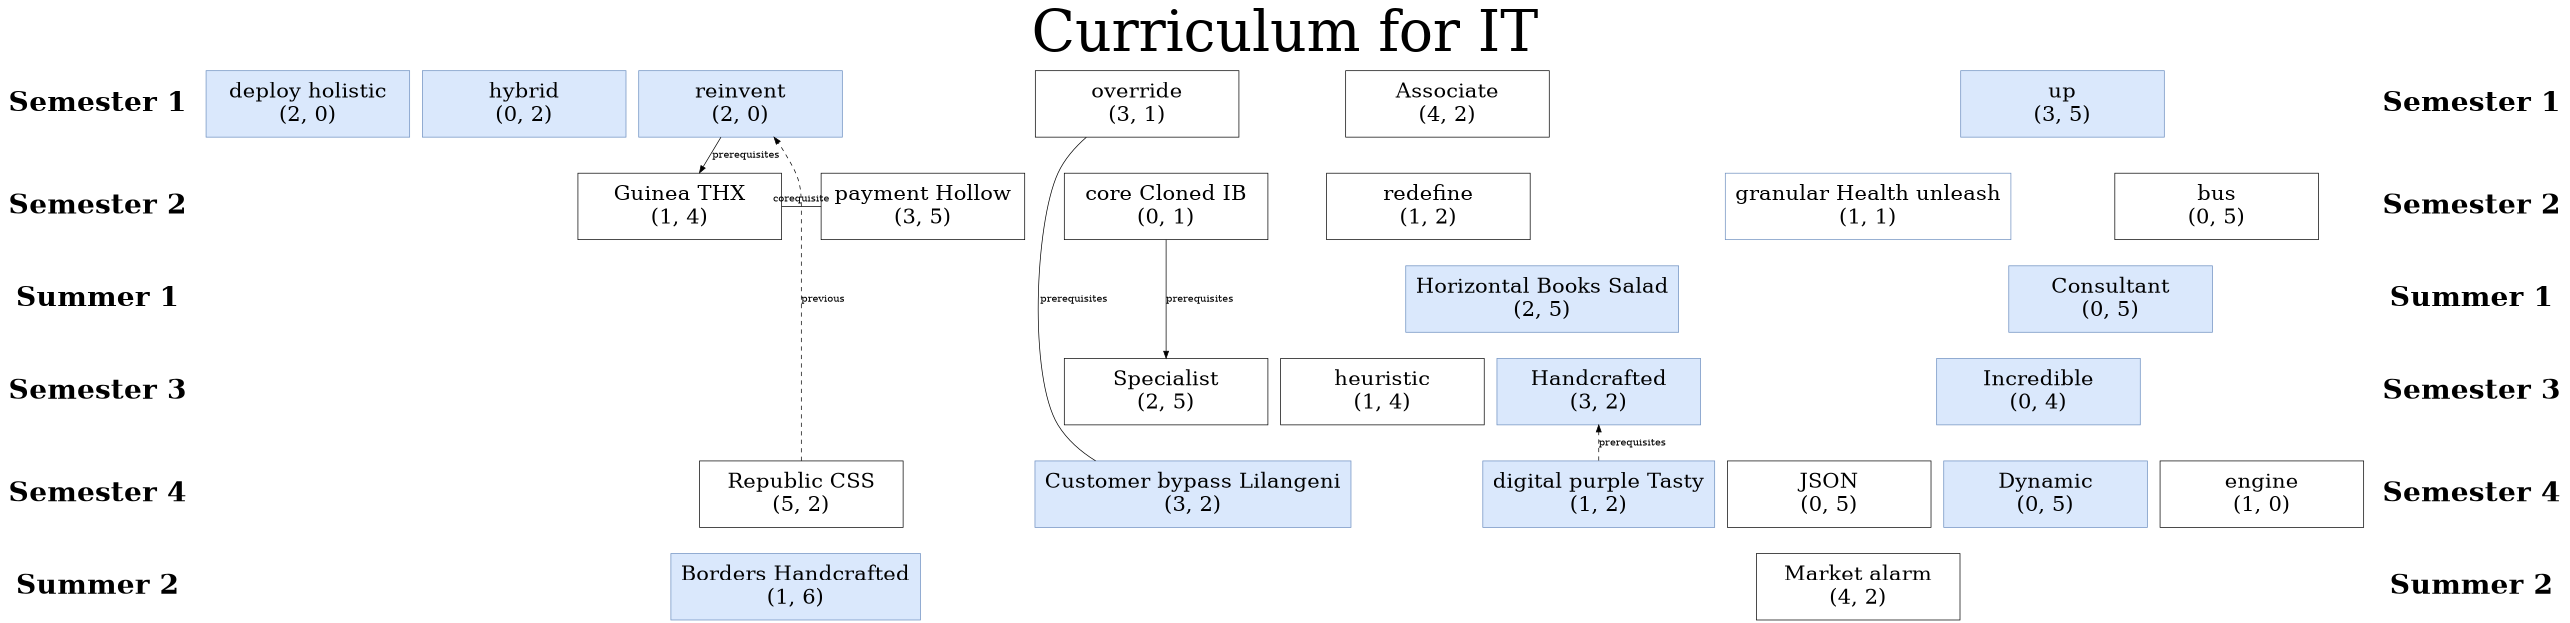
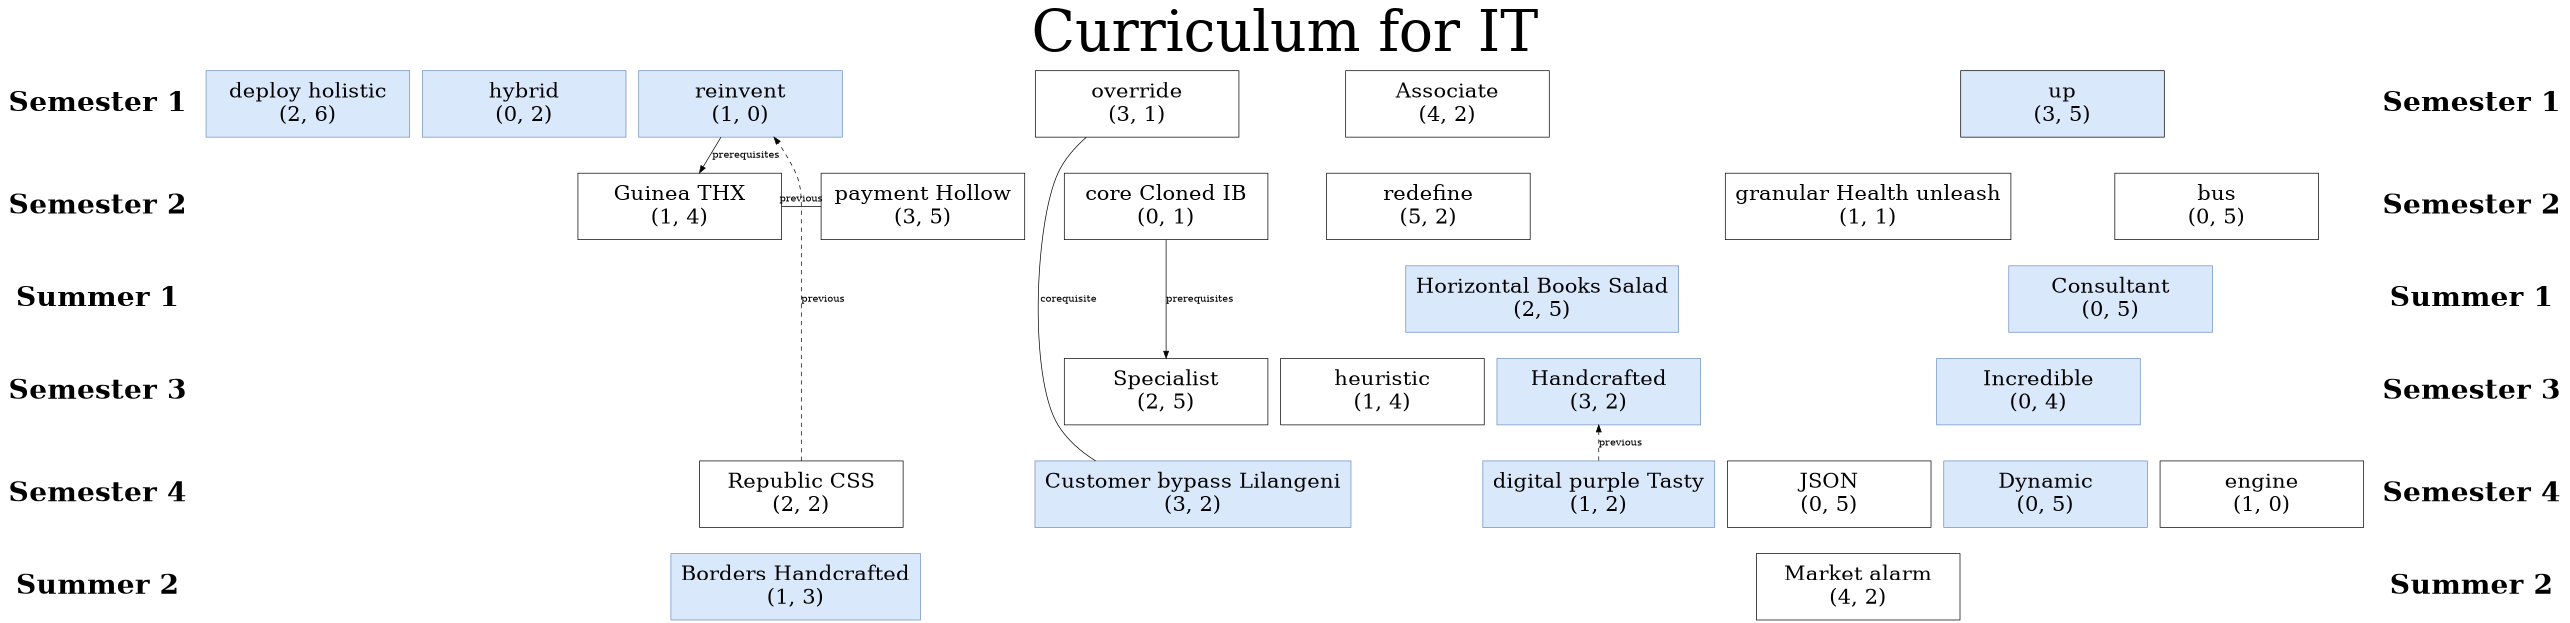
  digraph {
    bgcolor=white
    fontsize=80
    label="Curriculum for IT"
    labelloc=t
    rankdir=TB
    node [fontsize=30 shape=rectangle color="#000000" fillcolor="#FFFFFF" margin=0.2 style=filled]
    edge [style=invis]
    n1 [fontname="Times-Bold" fontsize=40 label="Semester 1" shape=plaintext color="" fillcolor="" margin="" style=""]
-   n2 [color="#6C8EBF" fillcolor="#DAE8FC" label="deploy holistic\n(2, 0)" width=4]
+   n2 [color="#6C8EBF" fillcolor="#DAE8FC" label="deploy holistic\n(2, 6)" width=4]
    n3 [color="#6C8EBF" fillcolor="#DAE8FC" label="hybrid\n(0, 2)" width=4]
-   n4 [color="#6C8EBF" fillcolor="#DAE8FC" label="reinvent\n(2, 0)" width=4]
+   n4 [color="#6C8EBF" fillcolor="#DAE8FC" label="reinvent\n(1, 0)" width=4]
    n5 [label="override\n(3, 1)" width=4]
    n6 [label="Associate\n(4, 2)" width=4]
-   n7 [color="#6C8EBF" fillcolor="#DAE8FC" label="up\n(3, 5)" width=4]
+   n7 [color=black fillcolor="#DAE8FC" label="up\n(3, 5)" width=4]
    n8 [fontname="Times-Bold" fontsize=40 label="Semester 2" shape=plaintext color="" fillcolor="" margin="" style=""]
    n9 [label="Guinea THX\n(1, 4)" width=4]
    n10 [label="core Cloned IB\n(0, 1)" width=4]
    n11 [label="payment Hollow\n(3, 5)" width=4]
-   n12 [label="redefine\n(1, 2)" width=4]
-   n13 [color="#6C8EBF" label="granular Health unleash\n(1, 1)" width=4]
+   n12 [label="redefine\n(5, 2)" width=4]
+   n13 [label="granular Health unleash\n(1, 1)" width=4]
    n14 [label="bus\n(0, 5)" width=4]
    n15 [fontname="Times-Bold" fontsize=40 label="Summer 1" shape=plaintext color="" fillcolor="" margin="" style=""]
    n16 [color="#6C8EBF" fillcolor="#DAE8FC" label="Horizontal Books Salad\n(2, 5)" width=4]
    n17 [color="#6C8EBF" fillcolor="#DAE8FC" label="Consultant\n(0, 5)" width=4]
    n18 [fontname="Times-Bold" fontsize=40 label="Semester 3" shape=plaintext color="" fillcolor="" margin="" style=""]
    n19 [label="Specialist\n(2, 5)" width=4]
    n20 [label="heuristic\n(1, 4)" width=4]
    n21 [color="#6C8EBF" fillcolor="#DAE8FC" label="Handcrafted\n(3, 2)" width=4]
    n22 [color="#6C8EBF" fillcolor="#DAE8FC" label="Incredible\n(0, 4)" width=4]
    n23 [fontname="Times-Bold" fontsize=40 label="Semester 4" shape=plaintext color="" fillcolor="" margin="" style=""]
    n24 [label="JSON\n(0, 5)" width=4]
    n25 [color="#6C8EBF" fillcolor="#DAE8FC" label="digital purple Tasty\n(1, 2)" width=4]
-   n26 [label="Republic CSS\n(5, 2)" width=4]
+   n26 [label="Republic CSS\n(2, 2)" width=4]
    n27 [color="#6C8EBF" fillcolor="#DAE8FC" label="Dynamic\n(0, 5)" width=4]
    n28 [label="engine\n(1, 0)" width=4]
    n29 [color="#6C8EBF" fillcolor="#DAE8FC" label="Customer bypass Lilangeni\n(3, 2)" width=4]
    n30 [fontname="Times-Bold" fontsize=40 label="Summer 2" shape=plaintext color="" fillcolor="" margin="" style=""]
-   n31 [color="#6C8EBF" fillcolor="#DAE8FC" label="Borders Handcrafted\n(1, 6)" width=4]
+   n31 [color="#6C8EBF" fillcolor="#DAE8FC" label="Borders Handcrafted\n(1, 3)" width=4]
    n32 [label="Market alarm\n(4, 2)" width=4]
    n33 [fontname="Times-Bold" fontsize=40 label="Semester 1" shape=plaintext color="" fillcolor="" margin="" style=""]
    n34 [fontname="Times-Bold" fontsize=40 label="Semester 2" shape=plaintext color="" fillcolor="" margin="" style=""]
    n35 [fontname="Times-Bold" fontsize=40 label="Summer 1" shape=plaintext color="" fillcolor="" margin="" style=""]
    n36 [fontname="Times-Bold" fontsize=40 label="Semester 3" shape=plaintext color="" fillcolor="" margin="" style=""]
    n37 [fontname="Times-Bold" fontsize=40 label="Semester 4" shape=plaintext color="" fillcolor="" margin="" style=""]
    n38 [fontname="Times-Bold" fontsize=40 label="Summer 2" shape=plaintext color="" fillcolor="" margin="" style=""]
    subgraph sub_1 {
      rank=same
      n1
      n2
      n3
      n4
      n5
      n6
      n7
    }
    subgraph sub_2 {
      rank=same
      n8
      n9
      n10
      n11
      n12
      n13
      n14
    }
    subgraph sub_3 {
      rank=same
      n15
      n16
      n17
    }
    subgraph sub_4 {
      rank=same
      n18
      n19
      n20
      n21
      n22
    }
    subgraph sub_5 {
      rank=same
      n23
      n24
      n25
      n26
      n27
      n28
      n29
    }
    subgraph sub_6 {
      rank=same
      n30
      n31
      n32
    }
    subgraph sub_7 {
      color=black
      fontsize=30
      labeljust=l
      n33
      n34
      n35
      n36
      n37
      n38
    }
    n1 -> n8
    n4 -> n9 [label=prerequisites style=""]
-   n5 -> n29 [arrowhead=none constraint=false label=prerequisites style=""]
+   n5 -> n29 [arrowhead=none constraint=false label=corequisite style=""]
    n8 -> n15
    n10 -> n19 [label=prerequisites style=""]
-   n11 -> n9 [arrowhead=none constraint=false label=corequisite style=""]
+   n11 -> n9 [arrowhead=none constraint=false label=previous style=""]
    n15 -> n18
    n18 -> n23
    n23 -> n30
-   n25 -> n21 [label=prerequisites style=dashed]
+   n25 -> n21 [label=previous style=dashed]
    n26 -> n4 [label=previous style=dashed]
    n33 -> n34
    n34 -> n35
    n35 -> n36
    n36 -> n37
    n37 -> n38
  }
